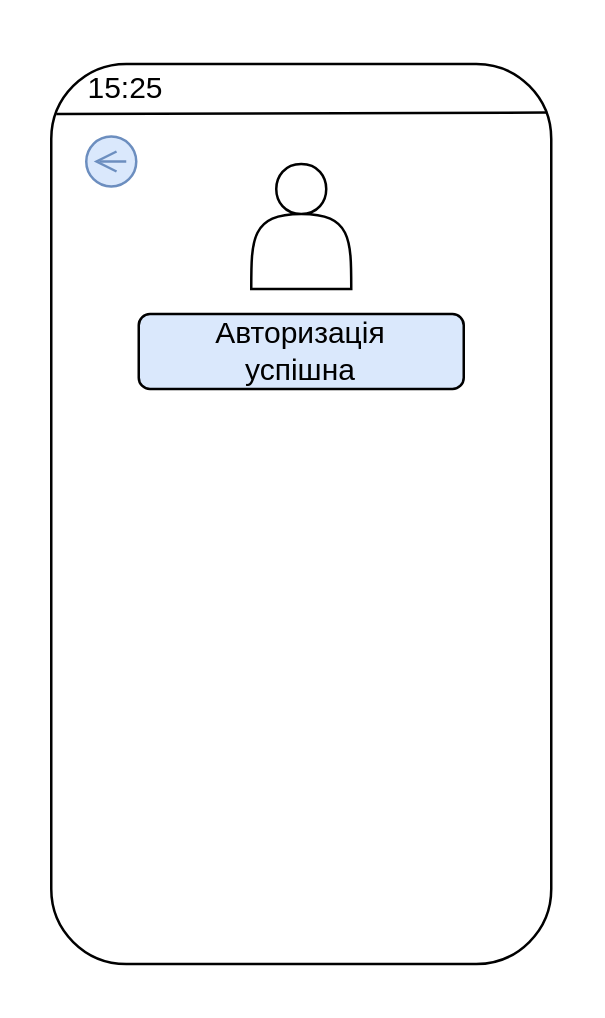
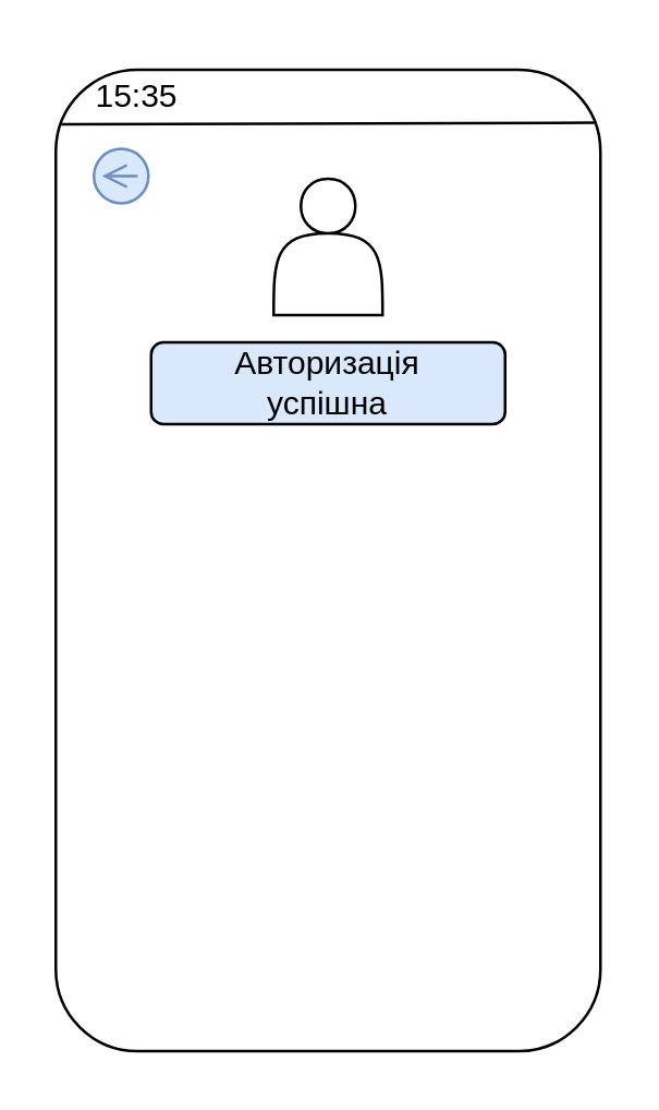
  <mxCell id="0" />
  <mxCell id="1" parent="0" />
  <mxCell id="2" value="" style="rounded=1;whiteSpace=wrap;html=1;" parent="1" vertex="1"><mxGeometry x="20" y="25" width="200" height="360" as="geometry" /></mxCell>
  <mxCell id="3" value="" style="ellipse;whiteSpace=wrap;html=1;aspect=fixed;fillColor=#dae8fc;strokeColor=#6c8ebf;" parent="1" vertex="1"><mxGeometry x="34" y="54" width="20" height="20" as="geometry" /></mxCell>
  <mxCell id="4" value="" style="endArrow=open;html=1;rounded=0;strokeWidth=1;endFill=0;endSize=7;startSize=1;fillColor=#dae8fc;strokeColor=#6c8ebf;" parent="1" edge="1"><mxGeometry width="50" height="50" relative="1" as="geometry"><mxPoint x="50" y="64" as="sourcePoint" /><mxPoint x="37" y="64" as="targetPoint" /></mxGeometry></mxCell>
  <mxCell id="5" value="" style="endArrow=none;html=1;rounded=0;strokeWidth=1;startSize=1;endSize=7;entryX=0.992;entryY=0.054;entryDx=0;entryDy=0;entryPerimeter=0;" parent="1" target="2" edge="1"><mxGeometry width="50" height="50" relative="1" as="geometry"><mxPoint x="22" y="45" as="sourcePoint" /><mxPoint x="217" y="45" as="targetPoint" /></mxGeometry></mxCell>
  <mxCell id="6" value="" style="shape=actor;whiteSpace=wrap;html=1;fontColor=#57BCFF;" parent="1" vertex="1"><mxGeometry x="100" y="65" width="40" height="50" as="geometry" /></mxCell>
  <mxCell id="7" value="&lt;font color=&quot;#000000&quot;&gt;Авторизація&lt;br&gt;успішна&lt;br&gt;&lt;/font&gt;" style="rounded=1;whiteSpace=wrap;html=1;fontColor=#57BCFF;fillColor=#dae8fc;" parent="1" vertex="1"><mxGeometry x="55" y="125" width="130" height="30" as="geometry" /></mxCell>
- <mxCell id="8" value="&lt;font color=&quot;#000000&quot;&gt;15:25&lt;/font&gt;" style="text;html=1;strokeColor=none;fillColor=none;align=center;verticalAlign=middle;whiteSpace=wrap;rounded=0;fontColor=#CCCCCC;" parent="1" vertex="1"><mxGeometry x="20" y="20" width="60" height="30" as="geometry" /></mxCell>
+ <mxCell id="8" value="&lt;font color=&quot;#000000&quot;&gt;15:35&lt;/font&gt;" style="text;html=1;strokeColor=none;fillColor=none;align=center;verticalAlign=middle;whiteSpace=wrap;rounded=0;fontColor=#CCCCCC;" parent="1" vertex="1"><mxGeometry x="20" y="20" width="60" height="30" as="geometry" /></mxCell>
